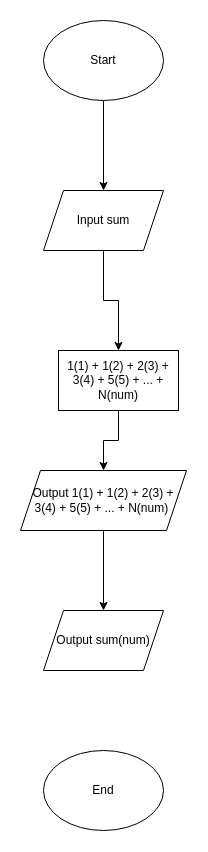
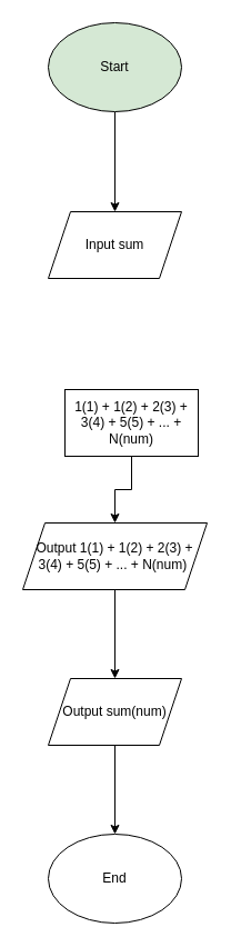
  <mxCell id="0" />
  <mxCell id="1" parent="0" />
  <mxCell id="2" value="" style="edgeStyle=orthogonalEdgeStyle;rounded=0;orthogonalLoop=1;jettySize=auto;html=1;" edge="1" parent="1" source="3" target="5"><mxGeometry relative="1" as="geometry" /></mxCell>
- <mxCell id="3" value="Start" style="ellipse;whiteSpace=wrap;html=1;" vertex="1" parent="1"><mxGeometry x="43" y="20" width="120" height="80" as="geometry" /></mxCell>
- <mxCell id="4" value="" style="edgeStyle=orthogonalEdgeStyle;rounded=0;orthogonalLoop=1;jettySize=auto;html=1;" edge="1" parent="1" source="5" target="7"><mxGeometry relative="1" as="geometry" /></mxCell>
+ <mxCell id="3" value="Start" style="ellipse;whiteSpace=wrap;html=1;fillColor=#d5e8d4;" vertex="1" parent="1"><mxGeometry x="43" y="20" width="120" height="80" as="geometry" /></mxCell>
  <mxCell id="5" value="Input sum" style="shape=parallelogram;perimeter=parallelogramPerimeter;whiteSpace=wrap;html=1;fixedSize=1;" vertex="1" parent="1"><mxGeometry x="43" y="190" width="120" height="60" as="geometry" /></mxCell>
  <mxCell id="6" value="" style="edgeStyle=orthogonalEdgeStyle;rounded=0;orthogonalLoop=1;jettySize=auto;html=1;" edge="1" parent="1" source="7" target="9"><mxGeometry relative="1" as="geometry" /></mxCell>
  <mxCell id="7" value="1(1) + 1(2) + 2(3) + 3(4) + 5(5) + ... + N(num)" style="whiteSpace=wrap;html=1;" vertex="1" parent="1"><mxGeometry x="58" y="350" width="120" height="60" as="geometry" /></mxCell>
  <mxCell id="8" value="" style="edgeStyle=orthogonalEdgeStyle;rounded=0;orthogonalLoop=1;jettySize=auto;html=1;" edge="1" parent="1" source="9" target="11"><mxGeometry relative="1" as="geometry" /></mxCell>
  <mxCell id="9" value="Output 1(1) + 1(2) + 2(3) + 3(4) + 5(5) + ... + N(num)&amp;nbsp;" style="shape=parallelogram;perimeter=parallelogramPerimeter;whiteSpace=wrap;html=1;fixedSize=1;" vertex="1" parent="1"><mxGeometry x="20" y="470" width="166" height="60" as="geometry" /></mxCell>
+ <mxCell id="10" value="" style="edgeStyle=orthogonalEdgeStyle;rounded=0;orthogonalLoop=1;jettySize=auto;html=1;" edge="1" parent="1" source="11" target="12"><mxGeometry relative="1" as="geometry" /></mxCell>
  <mxCell id="11" value="Output sum(num)" style="shape=parallelogram;perimeter=parallelogramPerimeter;whiteSpace=wrap;html=1;fixedSize=1;" vertex="1" parent="1"><mxGeometry x="43" y="610" width="120" height="60" as="geometry" /></mxCell>
  <mxCell id="12" value="End" style="ellipse;whiteSpace=wrap;html=1;" vertex="1" parent="1"><mxGeometry x="43" y="750" width="120" height="80" as="geometry" /></mxCell>
